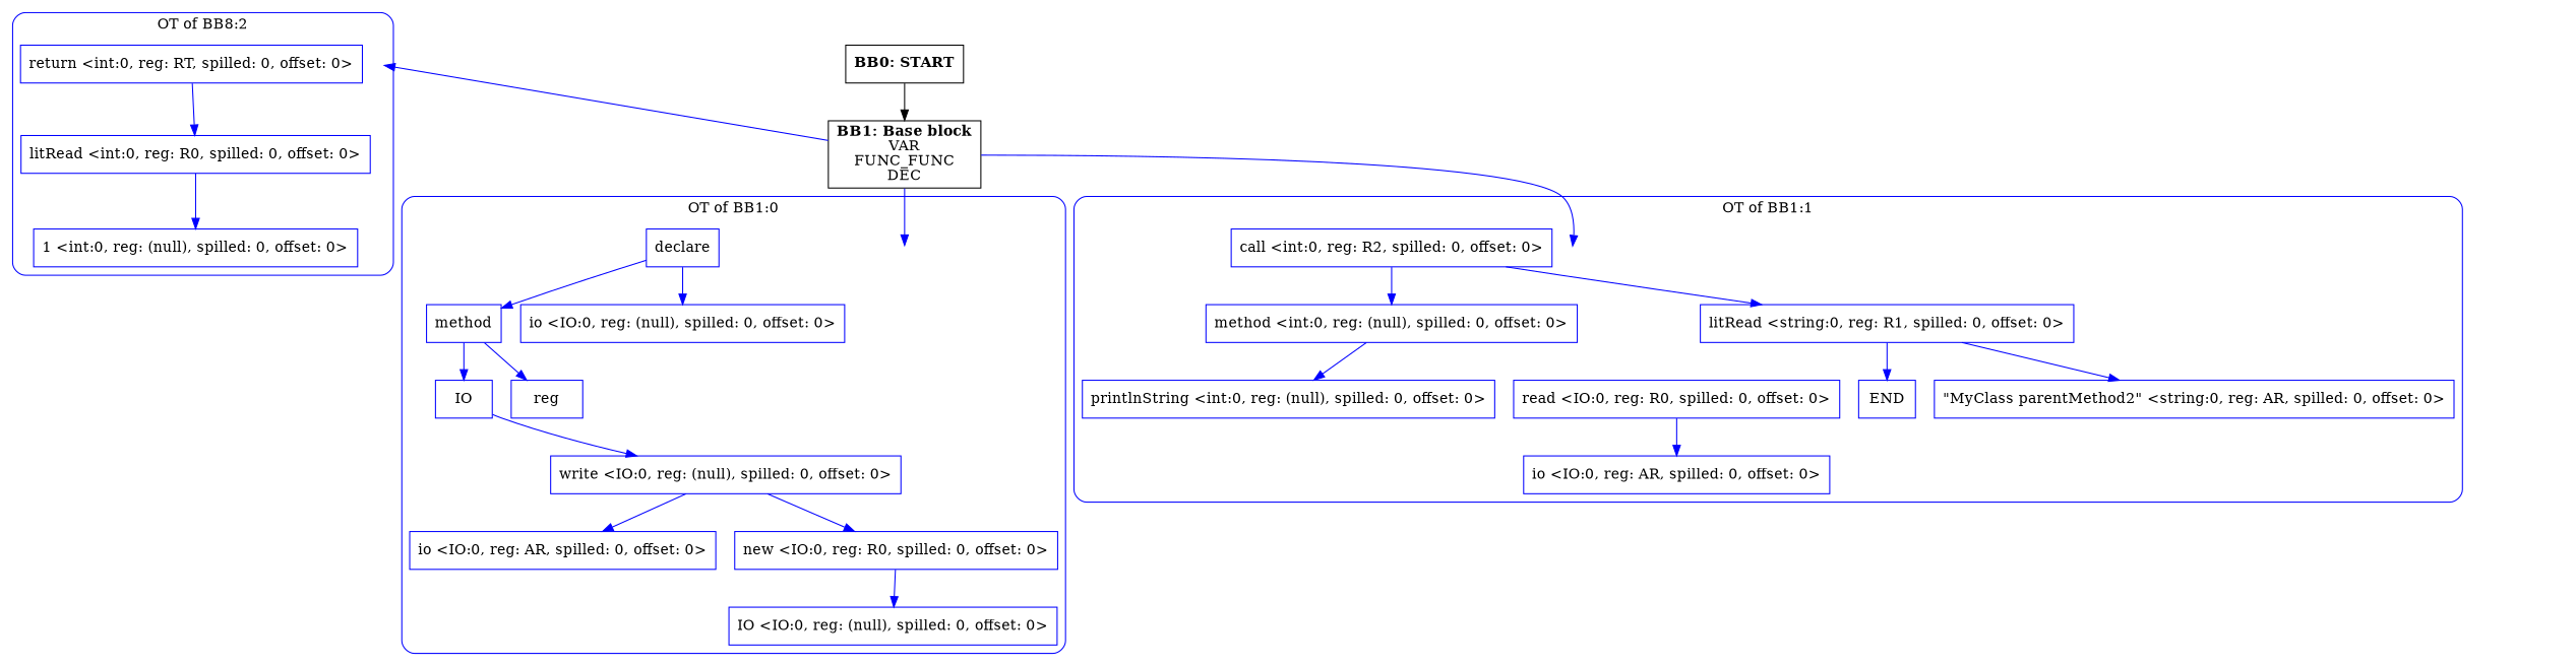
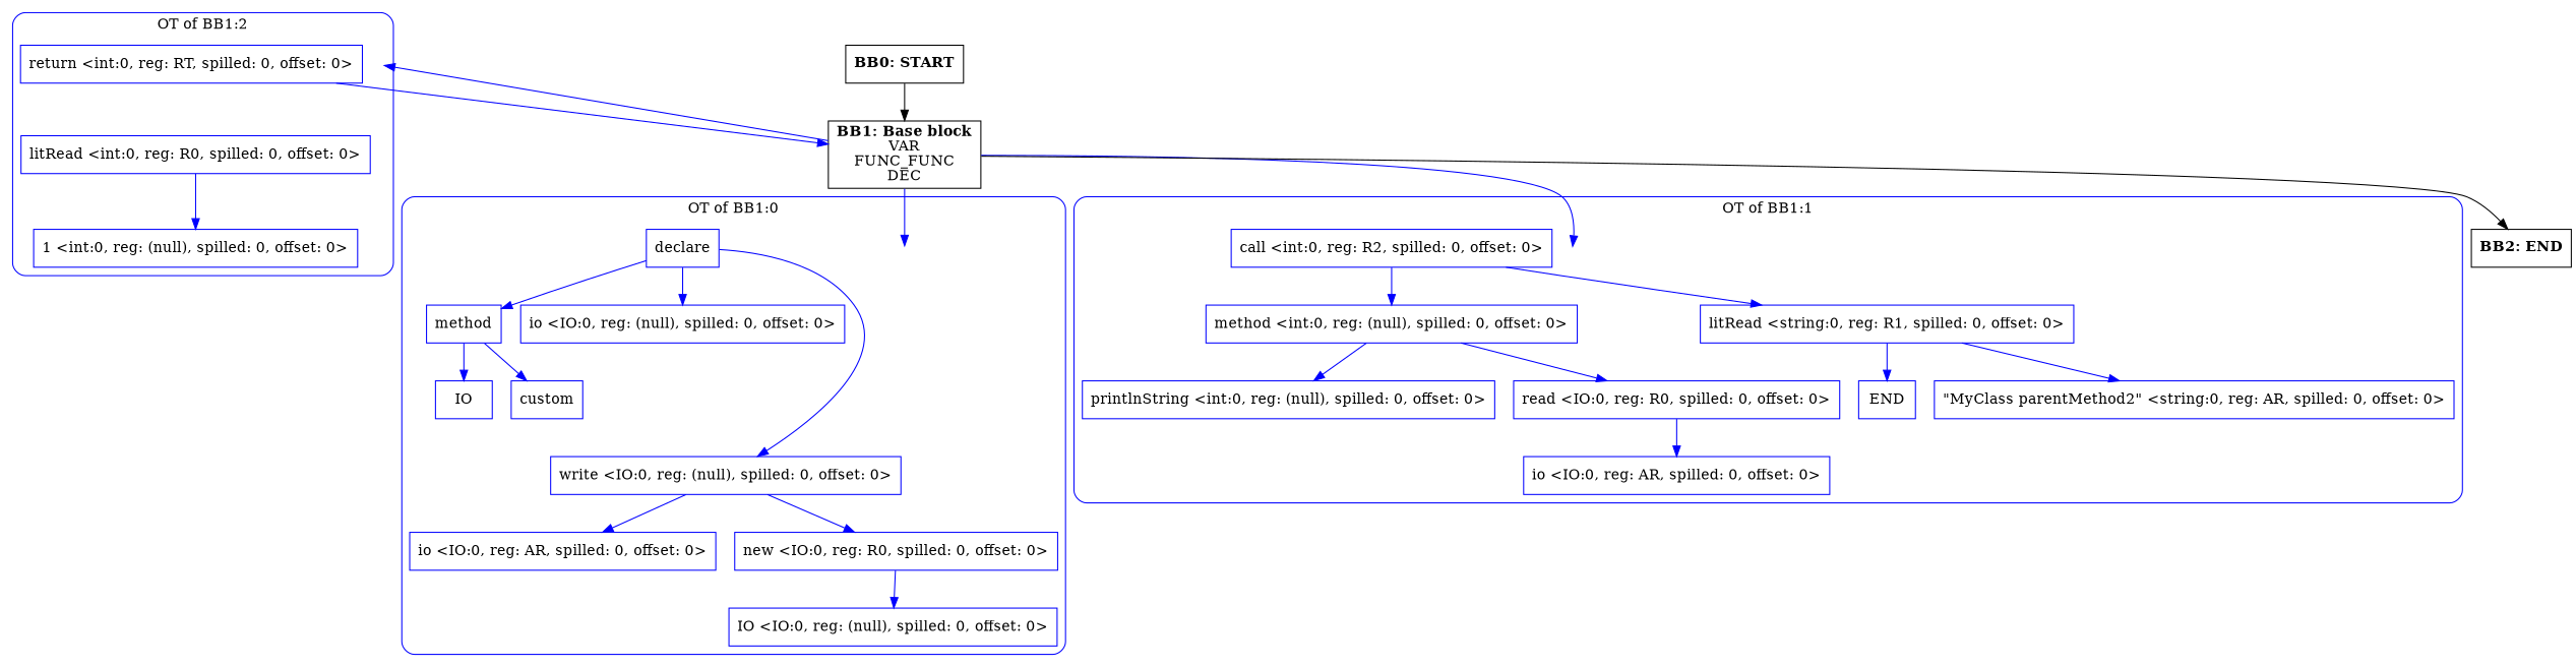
  digraph {
    compound=true
    splines=true
    node [shape=rectangle color=blue]
    edge [color=blue]
    entry0 [shape=point style=invis color=""]
    n2 [label=declare]
    n3 [label=method]
    n4 [label="io <IO:0, reg: (null), spilled: 0, offset: 0>"]
    n5 [label="write <IO:0, reg: (null), spilled: 0, offset: 0>"]
    n6 [label=IO]
-   n7 [label=reg]
+   n7 [label=custom]
    n8 [label="io <IO:0, reg: AR, spilled: 0, offset: 0>"]
    n9 [label="new <IO:0, reg: R0, spilled: 0, offset: 0>"]
    n10 [label="IO <IO:0, reg: (null), spilled: 0, offset: 0>"]
    entry1 [shape=point style=invis color=""]
    n12 [label="call <int:0, reg: R2, spilled: 0, offset: 0>"]
    n13 [label="method <int:0, reg: (null), spilled: 0, offset: 0>"]
    n14 [label="litRead <string:0, reg: R1, spilled: 0, offset: 0>"]
    n15 [label="printlnString <int:0, reg: (null), spilled: 0, offset: 0>"]
    n16 [label="read <IO:0, reg: R0, spilled: 0, offset: 0>"]
    n17 [label="io <IO:0, reg: AR, spilled: 0, offset: 0>"]
    n18 [label=END]
    n19 [label="\"MyClass parentMethod2\" <string:0, reg: AR, spilled: 0, offset: 0>"]
    entry2 [shape=point style=invis color=""]
    n21 [label="return <int:0, reg: RT, spilled: 0, offset: 0>"]
    n22 [label="litRead <int:0, reg: R0, spilled: 0, offset: 0>"]
    n23 [label="1 <int:0, reg: (null), spilled: 0, offset: 0>"]
+   n24 [label=<<B>BB2: END</B><BR ALIGN="CENTER"/>> color=""]
    n25 [label=<<B>BB1: Base block</B><BR ALIGN="CENTER"/>VAR<BR ALIGN="CENTER"/>FUNC_FUNC<BR ALIGN="CENTER"/>DEC<BR ALIGN="CENTER"/>> color=""]
    n26 [label=<<B>BB0: START</B><BR ALIGN="CENTER"/>> color=""]
    subgraph cluster_1 {
      color=blue
      label="OT of BB1:0"
      style=rounded
      entry0
      n2
      n3
      n4
      n5
      n6
      n7
      n8
      n9
      n10
    }
    subgraph cluster_2 {
      color=blue
      label="OT of BB1:1"
      style=rounded
      entry1
      n12
      n13
      n14
      n15
      n16
      n17
      n18
      n19
    }
    subgraph cluster_3 {
      color=blue
-     label="OT of BB8:2"
+     label="OT of BB1:2"
      style=rounded
      entry2
      n21
      n22
      n23
    }
    n2 -> n3
    n2 -> n4
-   n6 -> n5
+   n2 -> n5
    n3 -> n6
    n3 -> n7
    n5 -> n8
    n5 -> n9
    n9 -> n10
    n12 -> n13
    n12 -> n14
    n13 -> n15
+   n13 -> n16
    n14 -> n18
    n14 -> n19
    n16 -> n17
-   n21 -> n22
+   n21 -> n25
    n22 -> n23
    n25 -> entry0
    n25 -> entry1
    n25 -> entry2
+   n25 -> n24 [color=""]
    n26 -> n25 [color=""]
  }
